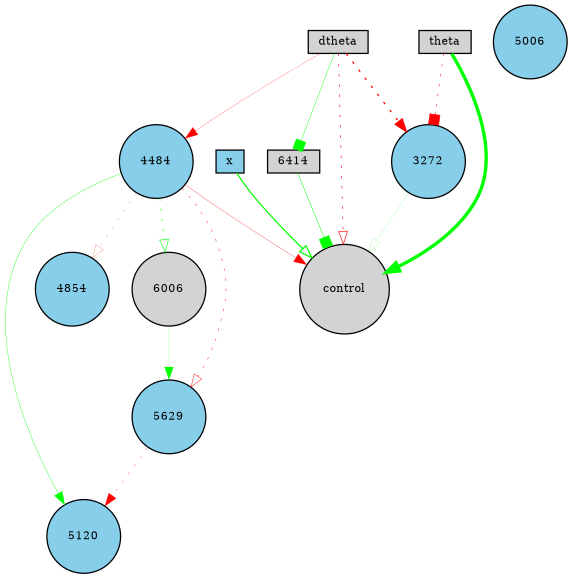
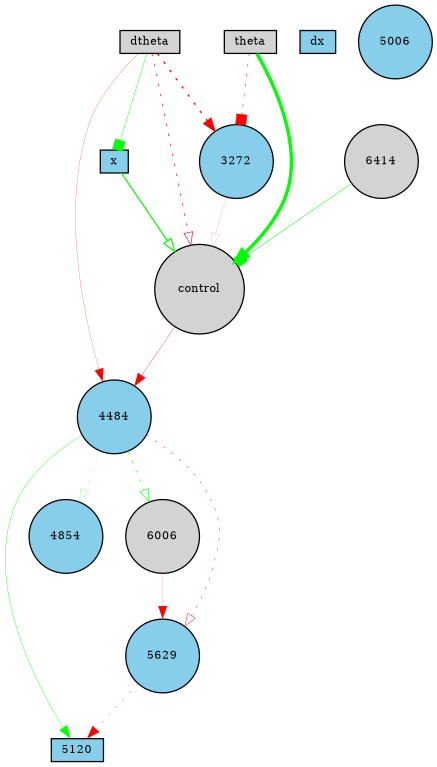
  digraph {
    fontname="DejaVu Serif"
    node [fillcolor=skyblue fontname="DejaVu Serif" fontsize=9 shape=circle style=filled]
    edge [arrowhead=normal color=green fontname="DejaVu Serif" style=solid]
    x [height=0.2 shape=box width=0.2]
    control [fillcolor=lightgrey height=0.2 width=0.2]
    4484 [height=0.2 width=0.2]
+   dx [height=0.2 shape=box width=0.2]
    theta [fillcolor=lightgrey height=0.2 shape=box width=0.2]
    3272 [height=0.2 width=0.2]
    dtheta [fillcolor=lightgrey height=0.2 shape=box width=0.2]
-   6414 [fillcolor=lightgrey height=0.2 shape=box width=0.2]
-   5120 [height=0.2 width=0.2]
+   6414 [fillcolor=lightgrey height=0.2 width=0.2]
+   5120 [height=0.2 shape=box width=0.2]
    4854 [height=0.2 width=0.2]
    6006 [fillcolor=lightgrey height=0.2 width=0.2]
    5629 [height=0.2 width=0.2]
    n13 [height=0.2 label=5006 width=0.2]
    x -> control [arrowhead=onormal penwidth=0.9541975443392375]
-   4484 -> control [color=red penwidth=0.2295876123458262]
+   control -> 4484 [color=red penwidth=0.2295876123458262]
    4484 -> 5120 [penwidth=0.28914316011417746]
-   4484 -> 4854 [arrowhead=onormal color=red penwidth=0.15377842273401754 style=dotted]
+   4484 -> 4854 [arrowhead=onormal penwidth=0.15377842273401754 style=dotted]
    4484 -> 6006 [arrowhead=onormal penwidth=0.46477791170616145 style=dotted]
    4484 -> 5629 [arrowhead=onormal color=red penwidth=0.3417871376374755 style=dotted]
    theta -> control [penwidth=2.6416757901120467]
    theta -> 3272 [arrowhead=box color=red penwidth=0.3995324961161001 style=dotted]
-   3272 -> control [arrowhead=onormal penwidth=0.10495361167917386]
+   3272 -> control [arrowhead=onormal color=red penwidth=0.10495361167917386]
    dtheta -> control [arrowhead=onormal color=red penwidth=0.4965961458747 style=dotted]
    dtheta -> 4484 [color=red penwidth=0.17229438445335993]
    dtheta -> 3272 [color=red penwidth=0.9885755321783559 style=dotted]
-   dtheta -> 6414 [arrowhead=box penwidth=0.32929843792688884]
+   dtheta -> x [arrowhead=box penwidth=0.32929843792688884]
    6414 -> control [arrowhead=box penwidth=0.3965272255798806]
-   6006 -> 5629 [penwidth=0.10796593722218492]
+   6006 -> 5629 [color=red penwidth=0.10796593722218492]
    5629 -> 5120 [color=red penwidth=0.21930008807276302 style=dotted]
  }
